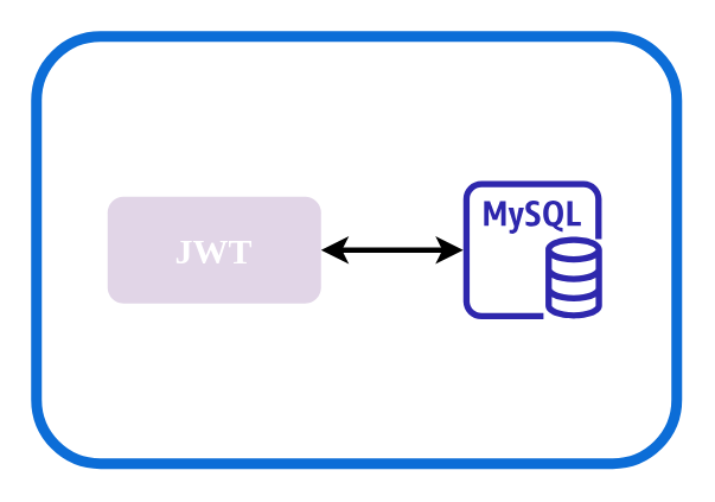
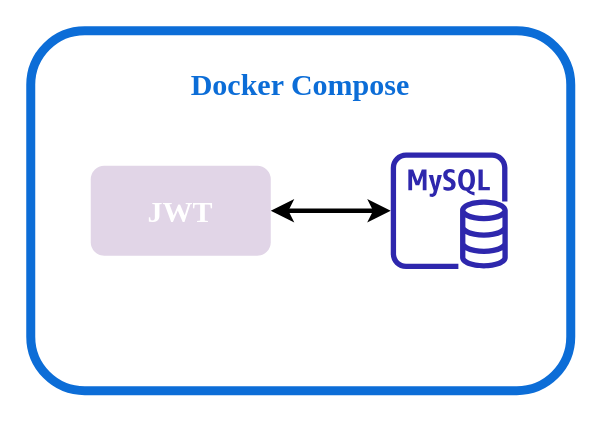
  <mxCell id="0" />
  <mxCell id="1" parent="0" />
  <mxCell id="2" value="" style="rounded=1;whiteSpace=wrap;html=1;fillColor=none;strokeColor=#0C6DD7;strokeWidth=6;" vertex="1" parent="1"><mxGeometry x="20" y="20" width="360" height="240" as="geometry" /></mxCell>
  <mxCell id="3" style="edgeStyle=orthogonalEdgeStyle;rounded=0;orthogonalLoop=1;jettySize=auto;html=1;exitX=1;exitY=0.5;exitDx=0;exitDy=0;startArrow=classic;startFill=1;strokeWidth=3;" edge="1" parent="1" source="4" target="6"><mxGeometry relative="1" as="geometry" /></mxCell>
  <mxCell id="4" value="&lt;font face=&quot;Ubuntu&quot; color=&quot;#ffffff&quot;&gt;&lt;span style=&quot;font-size: 20px;&quot;&gt;&lt;b&gt;JWT&lt;/b&gt;&lt;/span&gt;&lt;/font&gt;" style="rounded=1;whiteSpace=wrap;html=1;strokeWidth=3;strokeColor=none;fillColor=#e1d5e7;" vertex="1" parent="1"><mxGeometry x="60" y="110" width="120" height="60" as="geometry" /></mxCell>
+ <mxCell id="5" value="&lt;font style=&quot;font-size: 20px;&quot; color=&quot;#0c6dd7&quot; face=&quot;Ubuntu&quot;&gt;&lt;b&gt;Docker Compose&lt;/b&gt;&lt;/font&gt;" style="text;html=1;strokeColor=none;fillColor=none;align=center;verticalAlign=middle;whiteSpace=wrap;rounded=0;" vertex="1" parent="1"><mxGeometry x="95" y="40" width="210" height="30" as="geometry" /></mxCell>
  <mxCell id="6" value="" style="sketch=0;outlineConnect=0;fontColor=#232F3E;gradientColor=none;fillColor=#2E27AD;strokeColor=none;dashed=0;verticalLabelPosition=bottom;verticalAlign=top;align=center;html=1;fontSize=12;fontStyle=0;aspect=fixed;pointerEvents=1;shape=mxgraph.aws4.rds_mysql_instance;" vertex="1" parent="1"><mxGeometry x="260" y="101" width="78" height="78" as="geometry" /></mxCell>
